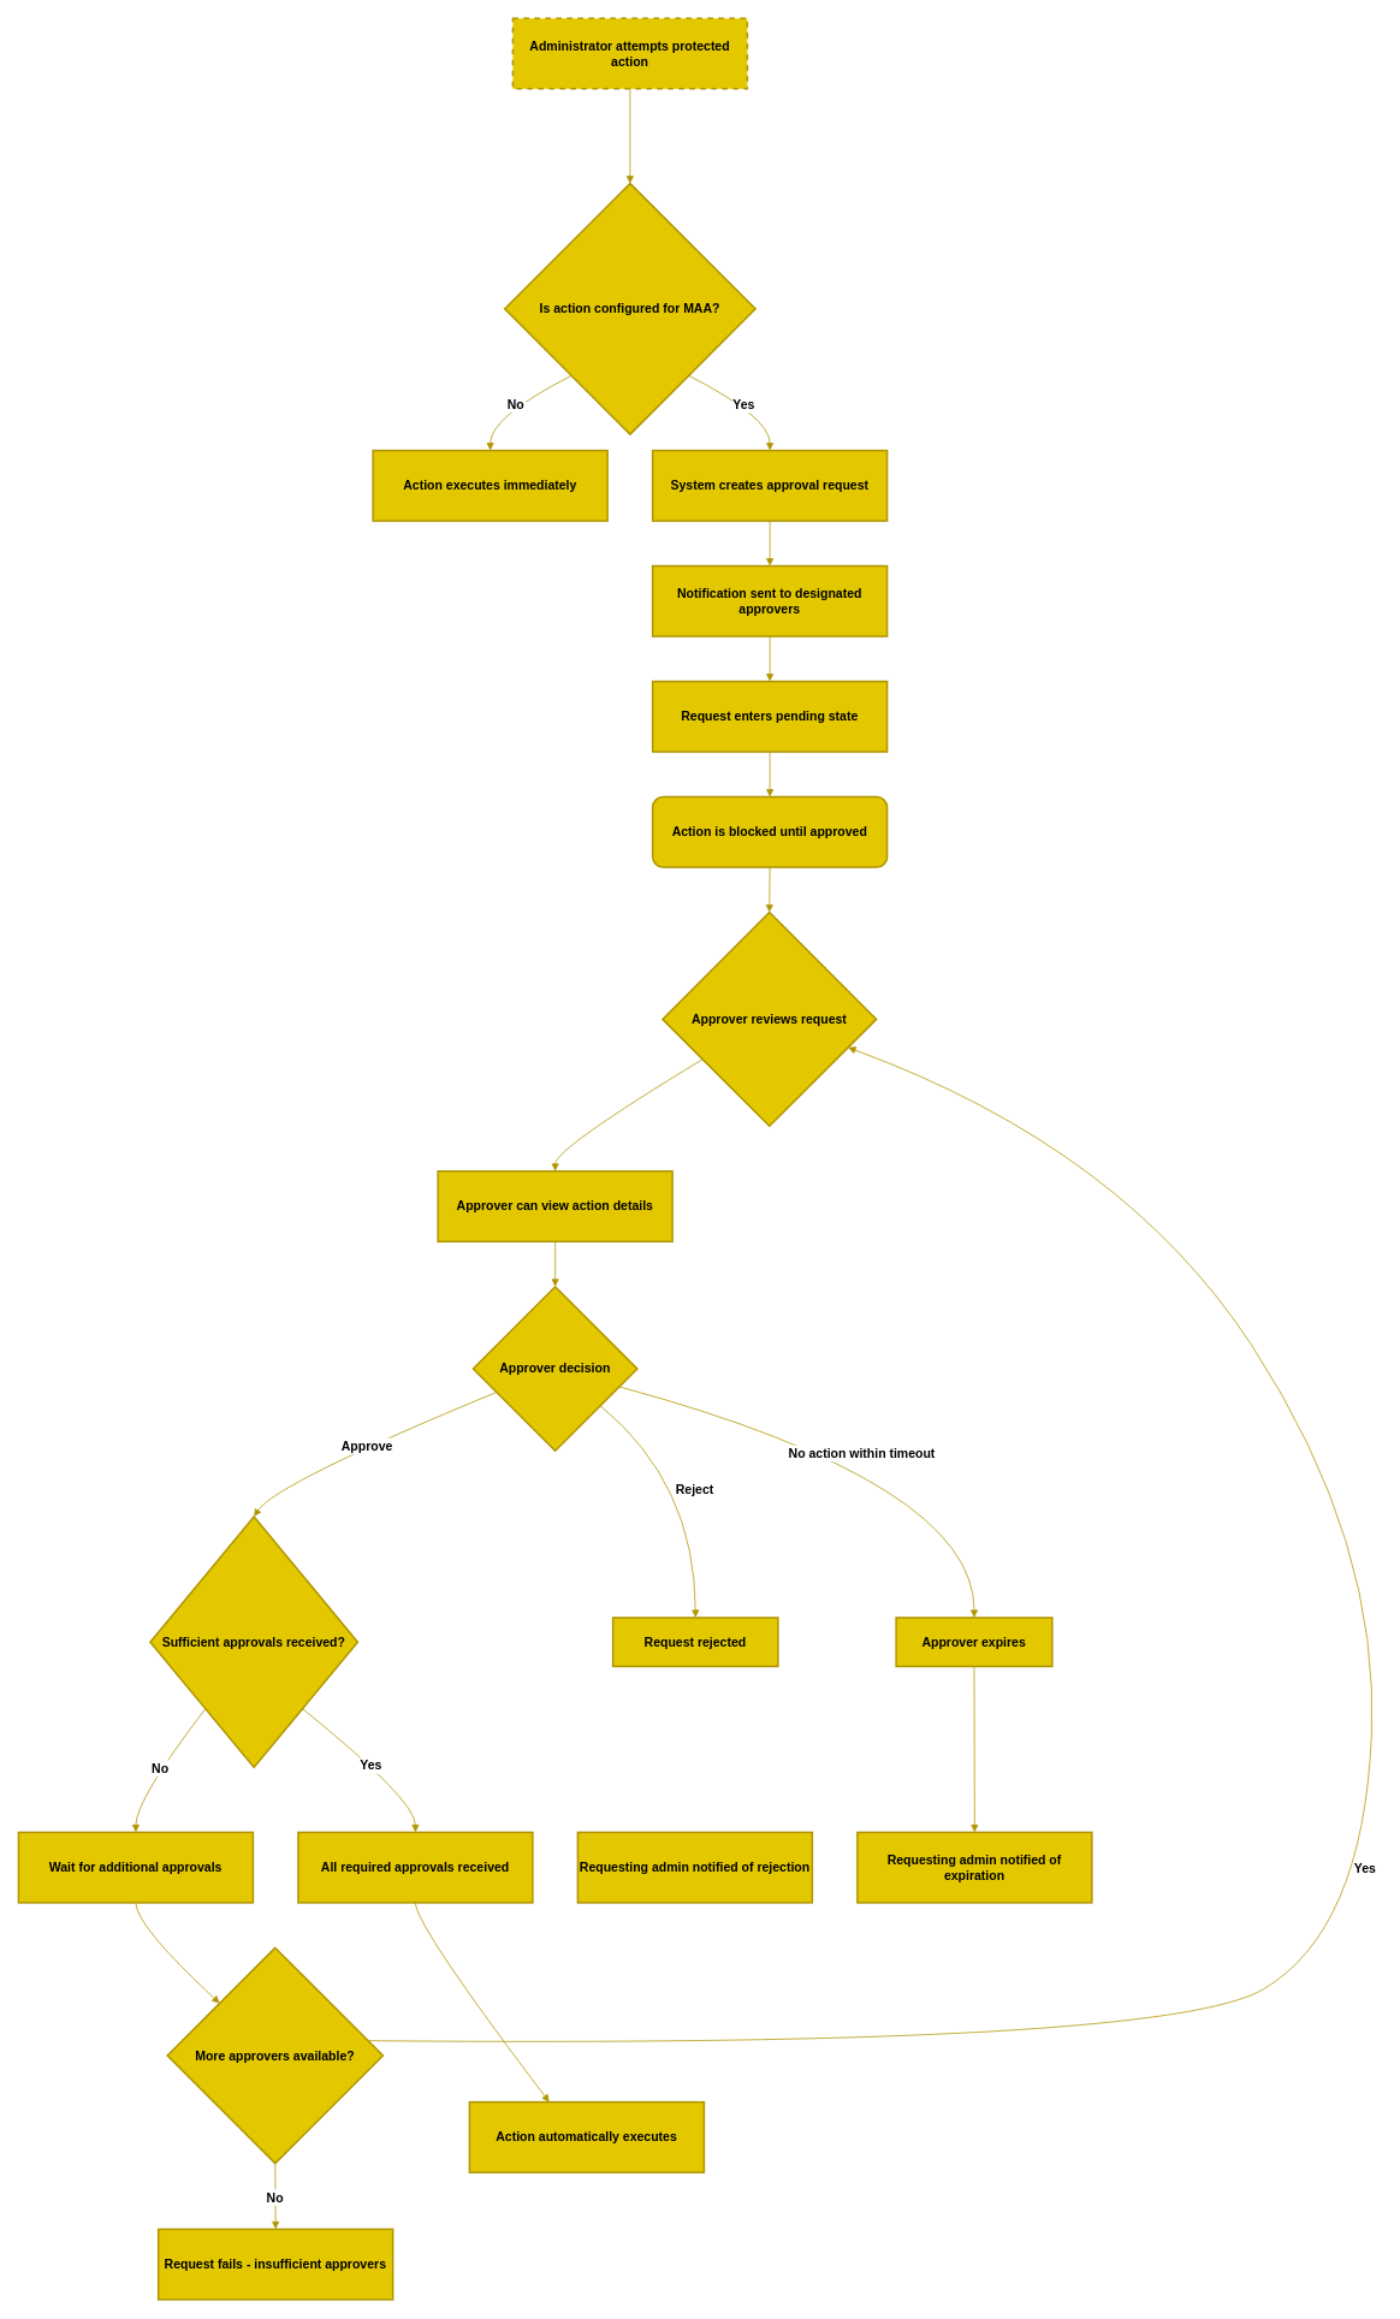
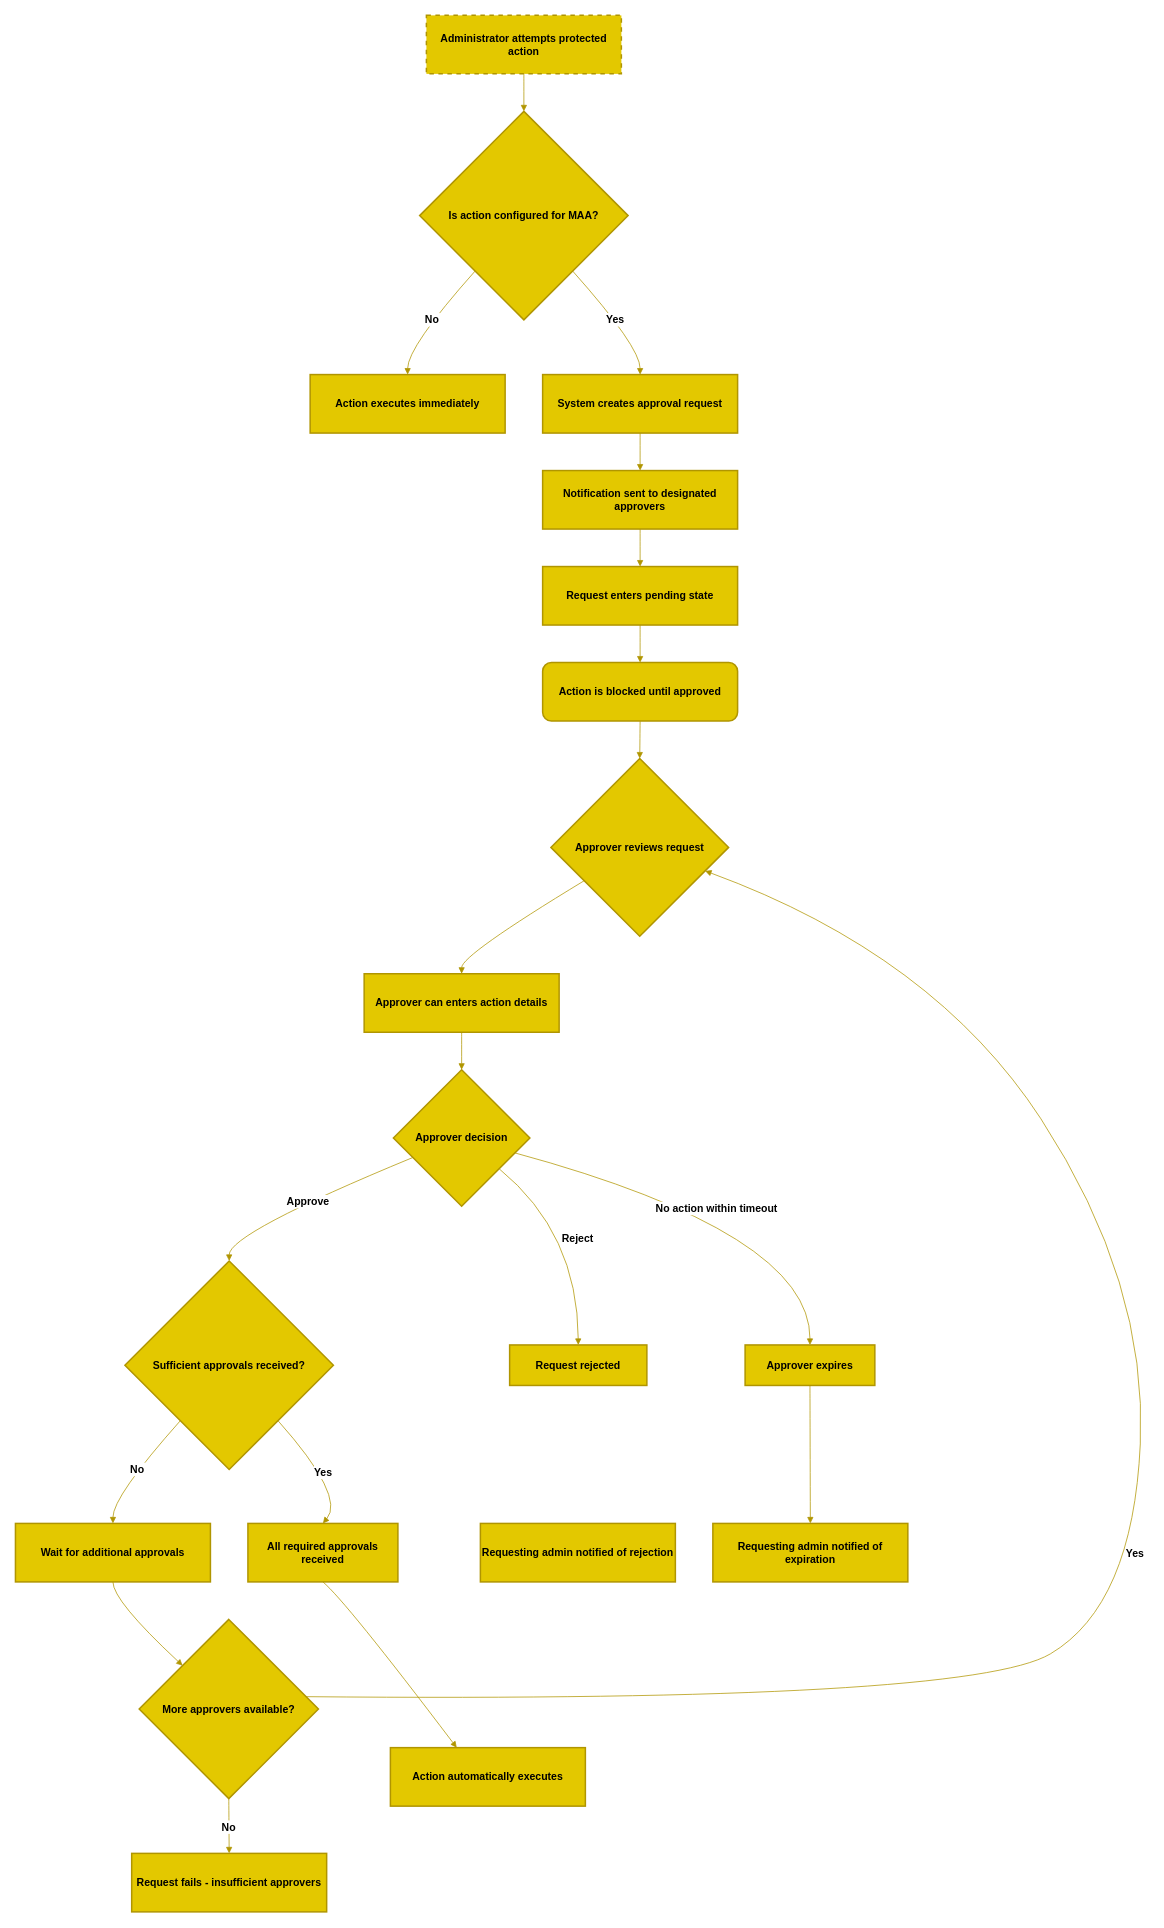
  <mxCell id="0" />
  <mxCell id="1" parent="0" />
  <mxCell id="2" value="Administrator attempts protected action" style="whiteSpace=wrap;strokeWidth=2;fillColor=#e3c800;fontColor=#000000;strokeColor=#B09500;fontStyle=1;fontSize=14;dashed=1;" parent="1" vertex="1"><mxGeometry x="568" y="20" width="260" height="78" as="geometry" /></mxCell>
- <mxCell id="3" value="Is action configured for MAA?" style="rhombus;strokeWidth=2;whiteSpace=wrap;fillColor=#e3c800;fontColor=#000000;strokeColor=#B09500;fontStyle=1;fontSize=14;" parent="1" vertex="1"><mxGeometry x="559" y="203" width="278" height="278" as="geometry" /></mxCell>
+ <mxCell id="3" value="Is action configured for MAA?" style="rhombus;strokeWidth=2;whiteSpace=wrap;fillColor=#e3c800;fontColor=#000000;strokeColor=#B09500;fontStyle=1;fontSize=14;" parent="1" vertex="1"><mxGeometry x="559" y="148" width="278" height="278" as="geometry" /></mxCell>
  <mxCell id="4" value="Action executes immediately" style="whiteSpace=wrap;strokeWidth=2;fillColor=#e3c800;fontColor=#000000;strokeColor=#B09500;fontStyle=1;fontSize=14;" parent="1" vertex="1"><mxGeometry x="413" y="499" width="260" height="78" as="geometry" /></mxCell>
  <mxCell id="5" value="System creates approval request" style="whiteSpace=wrap;strokeWidth=2;fillColor=#e3c800;fontColor=#000000;strokeColor=#B09500;fontStyle=1;fontSize=14;" parent="1" vertex="1"><mxGeometry x="723" y="499" width="260" height="78" as="geometry" /></mxCell>
  <mxCell id="6" value="Notification sent to designated approvers" style="whiteSpace=wrap;strokeWidth=2;fillColor=#e3c800;fontColor=#000000;strokeColor=#B09500;fontStyle=1;fontSize=14;" parent="1" vertex="1"><mxGeometry x="723" y="627" width="260" height="78" as="geometry" /></mxCell>
  <mxCell id="7" value="Request enters pending state" style="whiteSpace=wrap;strokeWidth=2;fillColor=#e3c800;fontColor=#000000;strokeColor=#B09500;fontStyle=1;fontSize=14;" parent="1" vertex="1"><mxGeometry x="723" y="755" width="260" height="78" as="geometry" /></mxCell>
  <mxCell id="8" value="Action is blocked until approved" style="whiteSpace=wrap;strokeWidth=2;fillColor=#e3c800;fontColor=#000000;strokeColor=#B09500;fontStyle=1;fontSize=14;rounded=1;" parent="1" vertex="1"><mxGeometry x="723" y="883" width="260" height="78" as="geometry" /></mxCell>
  <mxCell id="9" value="Approver reviews request" style="rhombus;strokeWidth=2;whiteSpace=wrap;fillColor=#e3c800;fontColor=#000000;strokeColor=#B09500;fontStyle=1;fontSize=14;" parent="1" vertex="1"><mxGeometry x="734" y="1011" width="237" height="237" as="geometry" /></mxCell>
- <mxCell id="10" value="Approver can view action details" style="whiteSpace=wrap;strokeWidth=2;fillColor=#e3c800;fontColor=#000000;strokeColor=#B09500;fontStyle=1;fontSize=14;" parent="1" vertex="1"><mxGeometry x="485" y="1298" width="260" height="78" as="geometry" /></mxCell>
+ <mxCell id="10" value="Approver can enters action details" style="whiteSpace=wrap;strokeWidth=2;fillColor=#e3c800;fontColor=#000000;strokeColor=#B09500;fontStyle=1;fontSize=14;" parent="1" vertex="1"><mxGeometry x="485" y="1298" width="260" height="78" as="geometry" /></mxCell>
  <mxCell id="11" value="Approver decision" style="rhombus;strokeWidth=2;whiteSpace=wrap;fillColor=#e3c800;fontColor=#000000;strokeColor=#B09500;fontStyle=1;fontSize=14;" parent="1" vertex="1"><mxGeometry x="524" y="1426" width="182" height="182" as="geometry" /></mxCell>
- <mxCell id="12" value="Sufficient approvals received?" style="rhombus;strokeWidth=2;whiteSpace=wrap;fillColor=#e3c800;fontColor=#000000;strokeColor=#B09500;fontStyle=1;fontSize=14;" parent="1" vertex="1"><mxGeometry x="166" y="1681" width="230" height="278" as="geometry" /></mxCell>
+ <mxCell id="12" value="Sufficient approvals received?" style="rhombus;strokeWidth=2;whiteSpace=wrap;fillColor=#e3c800;fontColor=#000000;strokeColor=#B09500;fontStyle=1;fontSize=14;" parent="1" vertex="1"><mxGeometry x="166" y="1681" width="278" height="278" as="geometry" /></mxCell>
  <mxCell id="13" value="Request rejected" style="whiteSpace=wrap;strokeWidth=2;fillColor=#e3c800;fontColor=#000000;strokeColor=#B09500;fontStyle=1;fontSize=14;" parent="1" vertex="1"><mxGeometry x="679" y="1793" width="183" height="54" as="geometry" /></mxCell>
  <mxCell id="14" value="Approver expires" style="whiteSpace=wrap;strokeWidth=2;fillColor=#e3c800;fontColor=#000000;strokeColor=#B09500;fontStyle=1;fontSize=14;" parent="1" vertex="1"><mxGeometry x="993" y="1793" width="173" height="54" as="geometry" /></mxCell>
  <mxCell id="15" value="Wait for additional approvals" style="whiteSpace=wrap;strokeWidth=2;fillColor=#e3c800;fontColor=#000000;strokeColor=#B09500;fontStyle=1;fontSize=14;" parent="1" vertex="1"><mxGeometry x="20" y="2031" width="260" height="78" as="geometry" /></mxCell>
- <mxCell id="16" value="All required approvals received" style="whiteSpace=wrap;strokeWidth=2;fillColor=#e3c800;fontColor=#000000;strokeColor=#B09500;fontStyle=1;fontSize=14;" parent="1" vertex="1"><mxGeometry x="330" y="2031" width="260" height="78" as="geometry" /></mxCell>
+ <mxCell id="16" value="All required approvals received" style="whiteSpace=wrap;strokeWidth=2;fillColor=#e3c800;fontColor=#000000;strokeColor=#B09500;fontStyle=1;fontSize=14;" parent="1" vertex="1"><mxGeometry x="330" y="2031" width="200" height="78" as="geometry" /></mxCell>
  <mxCell id="17" value="More approvers available?" style="rhombus;strokeWidth=2;whiteSpace=wrap;fillColor=#e3c800;fontColor=#000000;strokeColor=#B09500;fontStyle=1;fontSize=14;" parent="1" vertex="1"><mxGeometry x="185" y="2159" width="239" height="239" as="geometry" /></mxCell>
  <mxCell id="18" value="Request fails - insufficient approvers" style="whiteSpace=wrap;strokeWidth=2;fillColor=#e3c800;fontColor=#000000;strokeColor=#B09500;fontStyle=1;fontSize=14;" parent="1" vertex="1"><mxGeometry x="175" y="2471" width="260" height="78" as="geometry" /></mxCell>
  <mxCell id="19" value="Action automatically executes" style="whiteSpace=wrap;strokeWidth=2;fillColor=#e3c800;fontColor=#000000;strokeColor=#B09500;fontStyle=1;fontSize=14;" parent="1" vertex="1"><mxGeometry x="520" y="2330" width="260" height="78" as="geometry" /></mxCell>
  <mxCell id="20" value="Requesting admin notified of rejection" style="whiteSpace=wrap;strokeWidth=2;fillColor=#e3c800;fontColor=#000000;strokeColor=#B09500;fontStyle=1;fontSize=14;" parent="1" vertex="1"><mxGeometry x="640" y="2031" width="260" height="78" as="geometry" /></mxCell>
  <mxCell id="21" value="Requesting admin notified of expiration" style="whiteSpace=wrap;strokeWidth=2;fillColor=#e3c800;fontColor=#000000;strokeColor=#B09500;fontStyle=1;fontSize=14;" parent="1" vertex="1"><mxGeometry x="950" y="2031" width="260" height="78" as="geometry" /></mxCell>
  <mxCell id="22" value="" style="curved=1;startArrow=none;endArrow=block;exitX=0.5;exitY=1;entryX=0.5;entryY=0;rounded=0;fillColor=#e3c800;strokeColor=#B09500;fontStyle=1;fontSize=14;" parent="1" source="2" target="3" edge="1"><mxGeometry relative="1" as="geometry"><Array as="points" /></mxGeometry></mxCell>
  <mxCell id="23" value="No" style="curved=1;startArrow=none;endArrow=block;exitX=0.06;exitY=1;entryX=0.5;entryY=0;rounded=0;fillColor=#e3c800;strokeColor=#B09500;fontStyle=1;fontSize=14;" parent="1" source="3" target="4" edge="1"><mxGeometry relative="1" as="geometry"><Array as="points"><mxPoint x="543" y="462" /></Array></mxGeometry></mxCell>
  <mxCell id="24" value="Yes" style="curved=1;startArrow=none;endArrow=block;exitX=0.94;exitY=1;entryX=0.5;entryY=0;rounded=0;fillColor=#e3c800;strokeColor=#B09500;fontStyle=1;fontSize=14;" parent="1" source="3" target="5" edge="1"><mxGeometry relative="1" as="geometry"><Array as="points"><mxPoint x="853" y="462" /></Array></mxGeometry></mxCell>
  <mxCell id="25" value="" style="curved=1;startArrow=none;endArrow=block;exitX=0.5;exitY=1;entryX=0.5;entryY=0;rounded=0;fillColor=#e3c800;strokeColor=#B09500;fontStyle=1;fontSize=14;" parent="1" source="5" target="6" edge="1"><mxGeometry relative="1" as="geometry"><Array as="points" /></mxGeometry></mxCell>
  <mxCell id="26" value="" style="curved=1;startArrow=none;endArrow=block;exitX=0.5;exitY=1;entryX=0.5;entryY=0;rounded=0;fillColor=#e3c800;strokeColor=#B09500;fontStyle=1;fontSize=14;" parent="1" source="6" target="7" edge="1"><mxGeometry relative="1" as="geometry"><Array as="points" /></mxGeometry></mxCell>
  <mxCell id="27" value="" style="curved=1;startArrow=none;endArrow=block;exitX=0.5;exitY=1;entryX=0.5;entryY=0;rounded=0;fillColor=#e3c800;strokeColor=#B09500;fontStyle=1;fontSize=14;" parent="1" source="7" target="8" edge="1"><mxGeometry relative="1" as="geometry"><Array as="points" /></mxGeometry></mxCell>
  <mxCell id="28" value="" style="curved=1;startArrow=none;endArrow=block;exitX=0.5;exitY=1;entryX=0.5;entryY=0;rounded=0;fillColor=#e3c800;strokeColor=#B09500;fontStyle=1;fontSize=14;" parent="1" source="8" target="9" edge="1"><mxGeometry relative="1" as="geometry"><Array as="points" /></mxGeometry></mxCell>
  <mxCell id="29" value="" style="curved=1;startArrow=none;endArrow=block;exitX=0;exitY=0.8;entryX=0.5;entryY=0;rounded=0;fillColor=#e3c800;strokeColor=#B09500;fontStyle=1;fontSize=14;" parent="1" source="9" target="10" edge="1"><mxGeometry relative="1" as="geometry"><Array as="points"><mxPoint x="615" y="1273" /></Array></mxGeometry></mxCell>
  <mxCell id="30" value="" style="curved=1;startArrow=none;endArrow=block;exitX=0.5;exitY=1;entryX=0.5;entryY=0;rounded=0;fillColor=#e3c800;strokeColor=#B09500;fontStyle=1;fontSize=14;" parent="1" source="10" target="11" edge="1"><mxGeometry relative="1" as="geometry"><Array as="points" /></mxGeometry></mxCell>
  <mxCell id="31" value="Approve" style="curved=1;startArrow=none;endArrow=block;exitX=0;exitY=0.7;entryX=0.5;entryY=0;rounded=0;fillColor=#e3c800;strokeColor=#B09500;fontStyle=1;fontSize=14;" parent="1" source="11" target="12" edge="1"><mxGeometry relative="1" as="geometry"><Array as="points"><mxPoint x="305" y="1644" /></Array></mxGeometry></mxCell>
  <mxCell id="32" value="Reject" style="curved=1;startArrow=none;endArrow=block;exitX=1;exitY=0.91;entryX=0.5;entryY=-0.01;rounded=0;fillColor=#e3c800;strokeColor=#B09500;fontStyle=1;fontSize=14;" parent="1" source="11" target="13" edge="1"><mxGeometry relative="1" as="geometry"><Array as="points"><mxPoint x="770" y="1644" /></Array></mxGeometry></mxCell>
  <mxCell id="33" value="No action within timeout" style="curved=1;startArrow=none;endArrow=block;exitX=1;exitY=0.64;entryX=0.5;entryY=-0.01;rounded=0;fillColor=#e3c800;strokeColor=#B09500;fontStyle=1;fontSize=14;" parent="1" source="11" target="14" edge="1"><mxGeometry relative="1" as="geometry"><Array as="points"><mxPoint x="1080" y="1644" /></Array></mxGeometry></mxCell>
  <mxCell id="34" value="No" style="curved=1;startArrow=none;endArrow=block;exitX=0.06;exitY=1;entryX=0.5;entryY=0;rounded=0;fillColor=#e3c800;strokeColor=#B09500;fontStyle=1;fontSize=14;" parent="1" source="12" target="15" edge="1"><mxGeometry relative="1" as="geometry"><Array as="points"><mxPoint x="150" y="1995" /></Array></mxGeometry></mxCell>
  <mxCell id="35" value="Yes" style="curved=1;startArrow=none;endArrow=block;exitX=0.94;exitY=1;entryX=0.5;entryY=0;rounded=0;fillColor=#e3c800;strokeColor=#B09500;fontStyle=1;fontSize=14;" parent="1" source="12" target="16" edge="1"><mxGeometry relative="1" as="geometry"><Array as="points"><mxPoint x="460" y="1995" /></Array></mxGeometry></mxCell>
  <mxCell id="36" value="" style="curved=1;startArrow=none;endArrow=block;exitX=0.5;exitY=1;entryX=0;entryY=0.03;rounded=0;fillColor=#e3c800;strokeColor=#B09500;fontStyle=1;fontSize=14;" parent="1" source="15" target="17" edge="1"><mxGeometry relative="1" as="geometry"><Array as="points"><mxPoint x="150" y="2134" /></Array></mxGeometry></mxCell>
  <mxCell id="37" value="Yes" style="curved=1;startArrow=none;endArrow=block;exitX=1;exitY=0.42;entryX=1;entryY=0.68;rounded=0;fillColor=#e3c800;strokeColor=#B09500;fontStyle=1;fontSize=14;" parent="1" source="17" target="9" edge="1"><mxGeometry relative="1" as="geometry"><Array as="points"><mxPoint x="1290" y="2270" /><mxPoint x="1510" y="2140" /><mxPoint x="1530" y="1710" /><mxPoint x="1245" y="1273" /></Array></mxGeometry></mxCell>
  <mxCell id="38" value="No" style="curved=1;startArrow=none;endArrow=block;exitX=0.5;exitY=1;entryX=0.5;entryY=0;rounded=0;fillColor=#e3c800;strokeColor=#B09500;fontStyle=1;fontSize=14;" parent="1" source="17" target="18" edge="1"><mxGeometry relative="1" as="geometry"><Array as="points" /></mxGeometry></mxCell>
  <mxCell id="39" value="" style="curved=1;startArrow=none;endArrow=block;exitX=0.5;exitY=1;entryX=0.34;entryY=0;rounded=0;fillColor=#e3c800;strokeColor=#B09500;fontStyle=1;fontSize=14;" parent="1" source="16" target="19" edge="1"><mxGeometry relative="1" as="geometry"><Array as="points"><mxPoint x="460" y="2134" /></Array></mxGeometry></mxCell>
  <mxCell id="40" value="" style="curved=1;startArrow=none;endArrow=block;exitX=0.5;exitY=0.99;entryX=0.5;entryY=0;rounded=0;fillColor=#e3c800;strokeColor=#B09500;fontStyle=1;fontSize=14;" parent="1" source="14" target="21" edge="1"><mxGeometry relative="1" as="geometry"><Array as="points" /></mxGeometry></mxCell>
